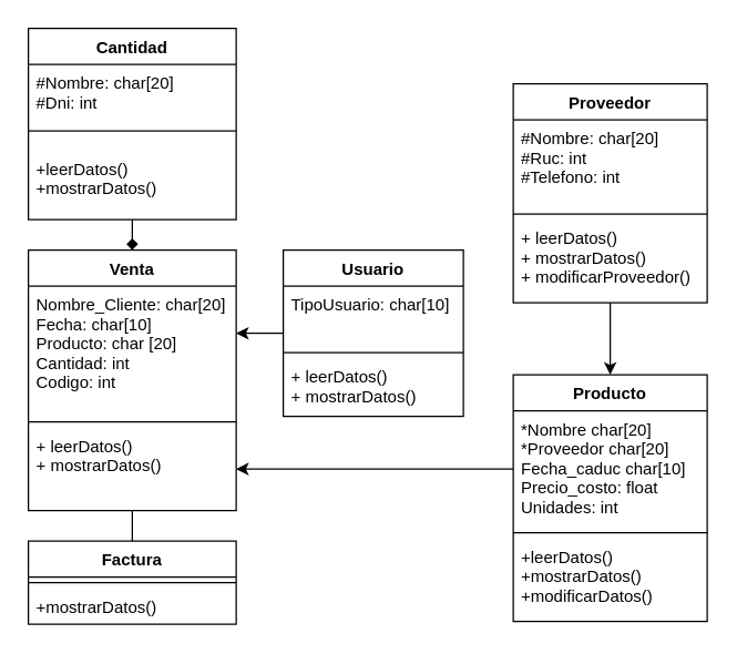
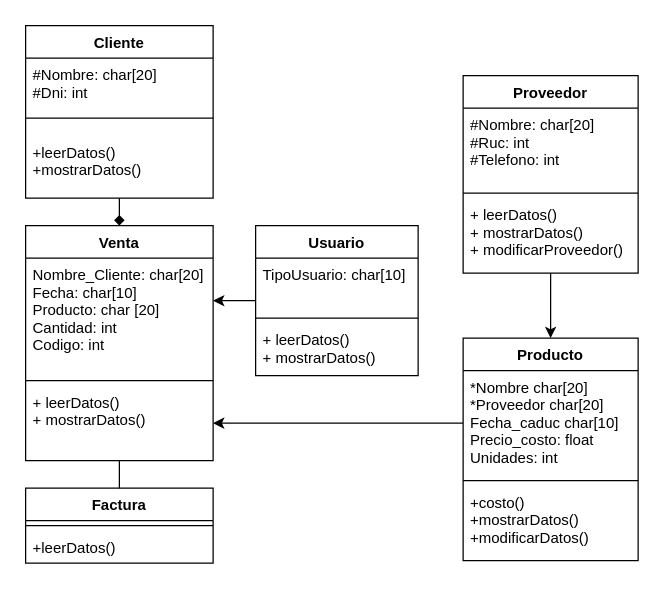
  <mxCell id="0" />
  <mxCell id="1" parent="0" />
  <mxCell id="2" style="edgeStyle=orthogonalEdgeStyle;rounded=0;orthogonalLoop=1;jettySize=auto;html=1;entryX=0.5;entryY=0;entryDx=0;entryDy=0;endArrow=diamond;" edge="1" parent="1" source="3" target="20"><mxGeometry relative="1" as="geometry" /></mxCell>
- <mxCell id="3" value="Cantidad" style="swimlane;fontStyle=1;align=center;verticalAlign=top;childLayout=stackLayout;horizontal=1;startSize=26;horizontalStack=0;resizeParent=1;resizeParentMax=0;resizeLast=0;collapsible=1;marginBottom=0;" parent="1" vertex="1"><mxGeometry x="20" y="20" width="150" height="138" as="geometry" /></mxCell>
+ <mxCell id="3" value="Cliente" style="swimlane;fontStyle=1;align=center;verticalAlign=top;childLayout=stackLayout;horizontal=1;startSize=26;horizontalStack=0;resizeParent=1;resizeParentMax=0;resizeLast=0;collapsible=1;marginBottom=0;" parent="1" vertex="1"><mxGeometry x="20" y="20" width="150" height="138" as="geometry" /></mxCell>
  <mxCell id="4" value="#Nombre: char[20]&#10;#Dni: int&#10;&#10;" style="text;strokeColor=none;fillColor=none;align=left;verticalAlign=top;spacingLeft=4;spacingRight=4;overflow=hidden;rotatable=0;points=[[0,0.5],[1,0.5]];portConstraint=eastwest;" parent="3" vertex="1"><mxGeometry y="26" width="150" height="34" as="geometry" /></mxCell>
  <mxCell id="5" value="" style="line;strokeWidth=1;fillColor=none;align=left;verticalAlign=middle;spacingTop=-1;spacingLeft=3;spacingRight=3;rotatable=0;labelPosition=right;points=[];portConstraint=eastwest;" parent="3" vertex="1"><mxGeometry y="60" width="150" height="28" as="geometry" /></mxCell>
  <mxCell id="6" value="+leerDatos()&#10;+mostrarDatos()" style="text;strokeColor=none;fillColor=none;align=left;verticalAlign=top;spacingLeft=4;spacingRight=4;overflow=hidden;rotatable=0;points=[[0,0.5],[1,0.5]];portConstraint=eastwest;" parent="3" vertex="1"><mxGeometry y="88" width="150" height="50" as="geometry" /></mxCell>
  <mxCell id="7" value="Producto" style="swimlane;fontStyle=1;align=center;verticalAlign=top;childLayout=stackLayout;horizontal=1;startSize=26;horizontalStack=0;resizeParent=1;resizeParentMax=0;resizeLast=0;collapsible=1;marginBottom=0;" parent="1" vertex="1"><mxGeometry x="370" y="270" width="140" height="178" as="geometry" /></mxCell>
  <mxCell id="8" value="*Nombre char[20]&#10;*Proveedor char[20]&#10;Fecha_caduc char[10]&#10;Precio_costo: float&#10;Unidades: int" style="text;strokeColor=none;fillColor=none;align=left;verticalAlign=top;spacingLeft=4;spacingRight=4;overflow=hidden;rotatable=0;points=[[0,0.5],[1,0.5]];portConstraint=eastwest;" parent="7" vertex="1"><mxGeometry y="26" width="140" height="84" as="geometry" /></mxCell>
  <mxCell id="9" value="" style="line;strokeWidth=1;fillColor=none;align=left;verticalAlign=middle;spacingTop=-1;spacingLeft=3;spacingRight=3;rotatable=0;labelPosition=right;points=[];portConstraint=eastwest;" parent="7" vertex="1"><mxGeometry y="110" width="140" height="8" as="geometry" /></mxCell>
- <mxCell id="10" value="+leerDatos()&#10;+mostrarDatos()&#10;+modificarDatos()" style="text;strokeColor=none;fillColor=none;align=left;verticalAlign=top;spacingLeft=4;spacingRight=4;overflow=hidden;rotatable=0;points=[[0,0.5],[1,0.5]];portConstraint=eastwest;" parent="7" vertex="1"><mxGeometry y="118" width="140" height="60" as="geometry" /></mxCell>
+ <mxCell id="10" value="+costo()&#10;+mostrarDatos()&#10;+modificarDatos()" style="text;strokeColor=none;fillColor=none;align=left;verticalAlign=top;spacingLeft=4;spacingRight=4;overflow=hidden;rotatable=0;points=[[0,0.5],[1,0.5]];portConstraint=eastwest;" parent="7" vertex="1"><mxGeometry y="118" width="140" height="60" as="geometry" /></mxCell>
  <mxCell id="11" value="Factura" style="swimlane;fontStyle=1;align=center;verticalAlign=top;childLayout=stackLayout;horizontal=1;startSize=26;horizontalStack=0;resizeParent=1;resizeParentMax=0;resizeLast=0;collapsible=1;marginBottom=0;" parent="1" vertex="1"><mxGeometry x="20" y="390" width="150" height="60" as="geometry" /></mxCell>
  <mxCell id="12" value="" style="line;strokeWidth=1;fillColor=none;align=left;verticalAlign=middle;spacingTop=-1;spacingLeft=3;spacingRight=3;rotatable=0;labelPosition=right;points=[];portConstraint=eastwest;" parent="11" vertex="1"><mxGeometry y="26" width="150" height="8" as="geometry" /></mxCell>
- <mxCell id="13" value="+mostrarDatos()" style="text;strokeColor=none;fillColor=none;align=left;verticalAlign=top;spacingLeft=4;spacingRight=4;overflow=hidden;rotatable=0;points=[[0,0.5],[1,0.5]];portConstraint=eastwest;" parent="11" vertex="1"><mxGeometry y="34" width="150" height="26" as="geometry" /></mxCell>
+ <mxCell id="13" value="+leerDatos()" style="text;strokeColor=none;fillColor=none;align=left;verticalAlign=top;spacingLeft=4;spacingRight=4;overflow=hidden;rotatable=0;points=[[0,0.5],[1,0.5]];portConstraint=eastwest;" parent="11" vertex="1"><mxGeometry y="34" width="150" height="26" as="geometry" /></mxCell>
  <mxCell id="14" style="edgeStyle=orthogonalEdgeStyle;rounded=0;orthogonalLoop=1;jettySize=auto;html=1;" edge="1" parent="1" source="15"><mxGeometry relative="1" as="geometry"><mxPoint x="440" y="270" as="targetPoint" /></mxGeometry></mxCell>
  <mxCell id="15" value="Proveedor" style="swimlane;fontStyle=1;align=center;verticalAlign=top;childLayout=stackLayout;horizontal=1;startSize=26;horizontalStack=0;resizeParent=1;resizeParentMax=0;resizeLast=0;collapsible=1;marginBottom=0;" vertex="1" parent="1"><mxGeometry x="370" y="60" width="140" height="158" as="geometry" /></mxCell>
  <mxCell id="16" value="#Nombre: char[20]&#10;#Ruc: int&#10;#Telefono: int&#10;" style="text;strokeColor=none;fillColor=none;align=left;verticalAlign=top;spacingLeft=4;spacingRight=4;overflow=hidden;rotatable=0;points=[[0,0.5],[1,0.5]];portConstraint=eastwest;" vertex="1" parent="15"><mxGeometry y="26" width="140" height="64" as="geometry" /></mxCell>
  <mxCell id="17" value="" style="line;strokeWidth=1;fillColor=none;align=left;verticalAlign=middle;spacingTop=-1;spacingLeft=3;spacingRight=3;rotatable=0;labelPosition=right;points=[];portConstraint=eastwest;" vertex="1" parent="15"><mxGeometry y="90" width="140" height="8" as="geometry" /></mxCell>
  <mxCell id="18" value="+ leerDatos() &#10;+ mostrarDatos() &#10;+ modificarProveedor()" style="text;strokeColor=none;fillColor=none;align=left;verticalAlign=top;spacingLeft=4;spacingRight=4;overflow=hidden;rotatable=0;points=[[0,0.5],[1,0.5]];portConstraint=eastwest;" vertex="1" parent="15"><mxGeometry y="98" width="140" height="60" as="geometry" /></mxCell>
  <mxCell id="19" style="edgeStyle=orthogonalEdgeStyle;rounded=0;orthogonalLoop=1;jettySize=auto;html=1;entryX=0.5;entryY=0;entryDx=0;entryDy=0;endArrow=none;" edge="1" parent="1" source="20" target="11"><mxGeometry relative="1" as="geometry" /></mxCell>
  <mxCell id="20" value="Venta" style="swimlane;fontStyle=1;align=center;verticalAlign=top;childLayout=stackLayout;horizontal=1;startSize=26;horizontalStack=0;resizeParent=1;resizeParentMax=0;resizeLast=0;collapsible=1;marginBottom=0;" vertex="1" parent="1"><mxGeometry x="20" y="180" width="150" height="188" as="geometry" /></mxCell>
  <mxCell id="21" value="Nombre_Cliente: char[20] &#10;Fecha: char[10] &#10;Producto: char [20]&#10;Cantidad: int&#10;Codigo: int&#10; " style="text;strokeColor=none;fillColor=none;align=left;verticalAlign=top;spacingLeft=4;spacingRight=4;overflow=hidden;rotatable=0;points=[[0,0.5],[1,0.5]];portConstraint=eastwest;" vertex="1" parent="20"><mxGeometry y="26" width="150" height="94" as="geometry" /></mxCell>
  <mxCell id="22" value="" style="line;strokeWidth=1;fillColor=none;align=left;verticalAlign=middle;spacingTop=-1;spacingLeft=3;spacingRight=3;rotatable=0;labelPosition=right;points=[];portConstraint=eastwest;" vertex="1" parent="20"><mxGeometry y="120" width="150" height="8" as="geometry" /></mxCell>
  <mxCell id="23" value="+ leerDatos() &#10;+ mostrarDatos() " style="text;strokeColor=none;fillColor=none;align=left;verticalAlign=top;spacingLeft=4;spacingRight=4;overflow=hidden;rotatable=0;points=[[0,0.5],[1,0.5]];portConstraint=eastwest;" vertex="1" parent="20"><mxGeometry y="128" width="150" height="60" as="geometry" /></mxCell>
  <mxCell id="24" style="edgeStyle=orthogonalEdgeStyle;rounded=0;orthogonalLoop=1;jettySize=auto;html=1;entryX=1;entryY=0.362;entryDx=0;entryDy=0;entryPerimeter=0;" edge="1" parent="1" source="25" target="21"><mxGeometry relative="1" as="geometry" /></mxCell>
  <mxCell id="25" value="Usuario" style="swimlane;fontStyle=1;align=center;verticalAlign=top;childLayout=stackLayout;horizontal=1;startSize=26;horizontalStack=0;resizeParent=1;resizeParentMax=0;resizeLast=0;collapsible=1;marginBottom=0;" vertex="1" parent="1"><mxGeometry x="204" y="180" width="130" height="120" as="geometry" /></mxCell>
  <mxCell id="26" value="TipoUsuario: char[10]" style="text;strokeColor=none;fillColor=none;align=left;verticalAlign=top;spacingLeft=4;spacingRight=4;overflow=hidden;rotatable=0;points=[[0,0.5],[1,0.5]];portConstraint=eastwest;" vertex="1" parent="25"><mxGeometry y="26" width="130" height="44" as="geometry" /></mxCell>
  <mxCell id="27" value="" style="line;strokeWidth=1;fillColor=none;align=left;verticalAlign=middle;spacingTop=-1;spacingLeft=3;spacingRight=3;rotatable=0;labelPosition=right;points=[];portConstraint=eastwest;" vertex="1" parent="25"><mxGeometry y="70" width="130" height="8" as="geometry" /></mxCell>
  <mxCell id="28" value="+ leerDatos() &#10;+ mostrarDatos() " style="text;strokeColor=none;fillColor=none;align=left;verticalAlign=top;spacingLeft=4;spacingRight=4;overflow=hidden;rotatable=0;points=[[0,0.5],[1,0.5]];portConstraint=eastwest;" vertex="1" parent="25"><mxGeometry y="78" width="130" height="42" as="geometry" /></mxCell>
  <mxCell id="29" style="edgeStyle=orthogonalEdgeStyle;rounded=0;orthogonalLoop=1;jettySize=auto;html=1;" edge="1" parent="1" source="8" target="23"><mxGeometry relative="1" as="geometry" /></mxCell>
